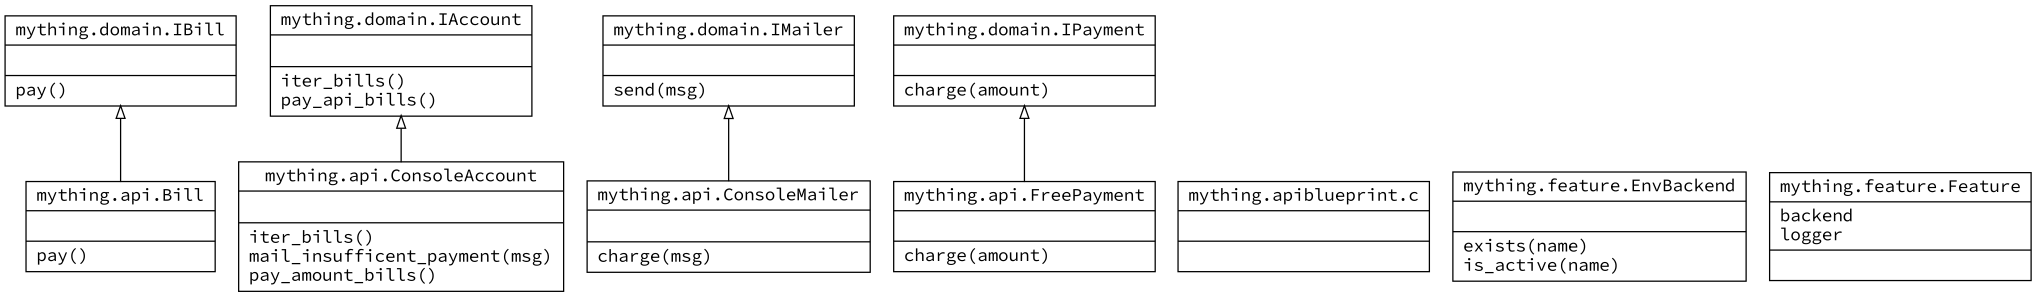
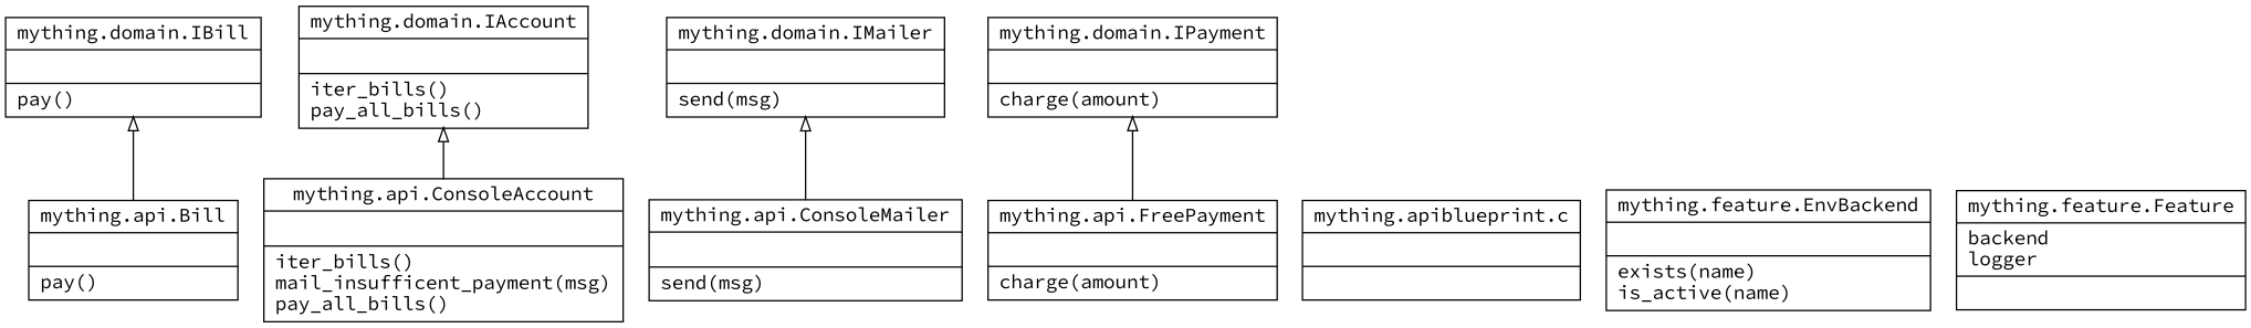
  digraph {
    fontname="Source Code Pro"
    rankdir=BT
    node [fontname="Source Code Pro" shape=record]
    edge [arrowhead=empty arrowtail=none fontname="Source Code Pro"]
    n1 [label="{mything.api.Bill|\l|pay()\l}"]
    n2 [label="{mything.domain.IBill|\l|pay()\l}"]
-   n3 [label="{mything.api.ConsoleAccount|\l|iter_bills()\lmail_insufficent_payment(msg)\lpay_amount_bills()\l}"]
-   n4 [label="{mything.domain.IAccount|\l|iter_bills()\lpay_api_bills()\l}"]
-   n5 [label="{mything.api.ConsoleMailer|\l|charge(msg)\l}"]
+   n3 [label="{mything.api.ConsoleAccount|\l|iter_bills()\lmail_insufficent_payment(msg)\lpay_all_bills()\l}"]
+   n4 [label="{mything.domain.IAccount|\l|iter_bills()\lpay_all_bills()\l}"]
+   n5 [label="{mything.api.ConsoleMailer|\l|send(msg)\l}"]
    n6 [label="{mything.domain.IMailer|\l|send(msg)\l}"]
    n7 [label="{mything.api.FreePayment|\l|charge(amount)\l}"]
    n8 [label="{mything.domain.IPayment|\l|charge(amount)\l}"]
    n9 [label="{mything.apiblueprint.c|\l|}"]
    n10 [label="{mything.feature.EnvBackend|\l|exists(name)\lis_active(name)\l}"]
    n11 [label="{mything.feature.Feature|backend\llogger\l|}"]
    n1 -> n2
    n3 -> n4
    n5 -> n6
    n7 -> n8
  }
